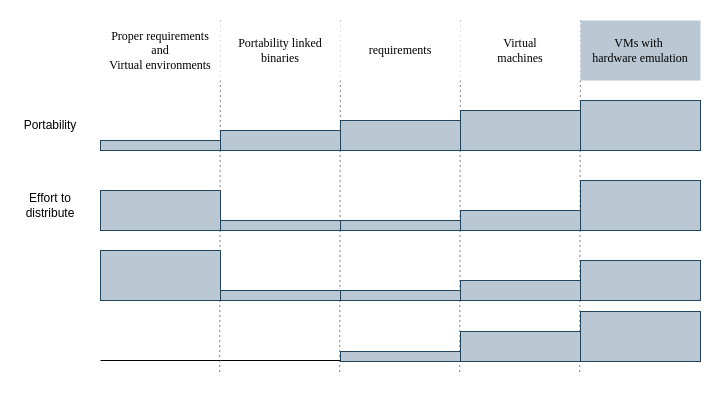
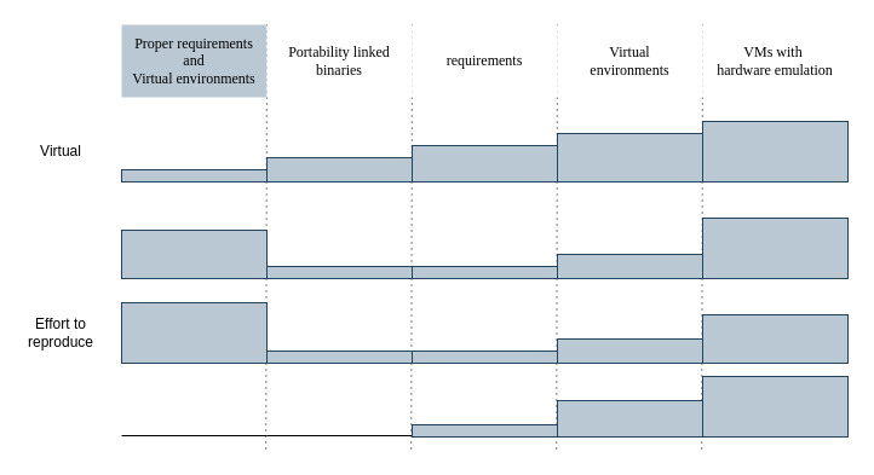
  <mxCell id="0" />
  <mxCell id="1" parent="0" />
  <mxCell id="2" value="" style="endArrow=none;dashed=1;html=1;dashPattern=1 4;strokeWidth=1;rounded=0;entryX=0;entryY=0;entryDx=0;entryDy=0;" parent="1" edge="1"><mxGeometry width="50" height="50" relative="1" as="geometry"><mxPoint x="219.2" y="371" as="sourcePoint" /><mxPoint x="220" y="20" as="targetPoint" /></mxGeometry></mxCell>
  <mxCell id="3" value="" style="endArrow=none;dashed=1;html=1;dashPattern=1 4;strokeWidth=1;rounded=0;entryX=0;entryY=0;entryDx=0;entryDy=0;" parent="1" edge="1"><mxGeometry width="50" height="50" relative="1" as="geometry"><mxPoint x="339.2" y="371" as="sourcePoint" /><mxPoint x="340" y="20" as="targetPoint" /></mxGeometry></mxCell>
  <mxCell id="4" value="" style="endArrow=none;dashed=1;html=1;dashPattern=1 4;strokeWidth=1;rounded=0;entryX=0;entryY=0;entryDx=0;entryDy=0;" parent="1" edge="1"><mxGeometry width="50" height="50" relative="1" as="geometry"><mxPoint x="459.2" y="371" as="sourcePoint" /><mxPoint x="460" y="20" as="targetPoint" /></mxGeometry></mxCell>
  <mxCell id="5" value="" style="endArrow=none;dashed=1;html=1;dashPattern=1 4;strokeWidth=1;rounded=0;entryX=0;entryY=0;entryDx=0;entryDy=0;" parent="1" edge="1"><mxGeometry width="50" height="50" relative="1" as="geometry"><mxPoint x="579.2" y="371" as="sourcePoint" /><mxPoint x="580" y="20" as="targetPoint" /></mxGeometry></mxCell>
- <mxCell id="6" value="&lt;font&gt;Proper requirements&lt;br&gt;and&lt;br&gt;Virtual environments&lt;/font&gt;" style="rounded=0;whiteSpace=wrap;html=1;fontFamily=newcomputermodern;strokeColor=none;" parent="1" vertex="1"><mxGeometry x="100" y="20" width="120" height="60" as="geometry" /></mxCell>
+ <mxCell id="6" value="&lt;font&gt;Proper requirements&lt;br&gt;and&lt;br&gt;Virtual environments&lt;/font&gt;" style="rounded=0;whiteSpace=wrap;html=1;fontFamily=newcomputermodern;strokeColor=none;fillColor=#bac8d3;" parent="1" vertex="1"><mxGeometry x="100" y="20" width="120" height="60" as="geometry" /></mxCell>
  <mxCell id="7" value="Portability linked binaries" style="rounded=0;whiteSpace=wrap;html=1;fontFamily=newcomputermodern;strokeColor=none;" parent="1" vertex="1"><mxGeometry x="220" y="20" width="120" height="60" as="geometry" /></mxCell>
  <mxCell id="8" value="requirements" style="rounded=0;whiteSpace=wrap;html=1;fontFamily=newcomputermodern;strokeColor=none;" parent="1" vertex="1"><mxGeometry x="340" y="20" width="120" height="60" as="geometry" /></mxCell>
- <mxCell id="9" value="Virtual&lt;br&gt;machines" style="rounded=0;whiteSpace=wrap;html=1;fontFamily=newcomputermodern;strokeColor=none;" parent="1" vertex="1"><mxGeometry x="460" y="20" width="120" height="60" as="geometry" /></mxCell>
- <mxCell id="10" value="VMs with&amp;nbsp;&lt;br&gt;hardware emulation" style="rounded=0;whiteSpace=wrap;html=1;fontFamily=newcomputermodern;strokeColor=none;fillColor=#bac8d3;" parent="1" vertex="1"><mxGeometry x="580" y="20" width="120" height="60" as="geometry" /></mxCell>
+ <mxCell id="9" value="Virtual&lt;br&gt;environments" style="rounded=0;whiteSpace=wrap;html=1;fontFamily=newcomputermodern;strokeColor=none;" parent="1" vertex="1"><mxGeometry x="460" y="20" width="120" height="60" as="geometry" /></mxCell>
+ <mxCell id="10" value="VMs with&amp;nbsp;&lt;br&gt;hardware emulation" style="rounded=0;whiteSpace=wrap;html=1;fontFamily=newcomputermodern;strokeColor=none;" parent="1" vertex="1"><mxGeometry x="580" y="20" width="120" height="60" as="geometry" /></mxCell>
  <mxCell id="11" value="" style="rounded=0;whiteSpace=wrap;html=1;fillColor=#bac8d3;strokeColor=#23445d;" parent="1" vertex="1"><mxGeometry x="100" y="140" width="120" height="10" as="geometry" /></mxCell>
  <mxCell id="12" value="" style="rounded=0;whiteSpace=wrap;html=1;fillColor=#bac8d3;strokeColor=#23445d;" parent="1" vertex="1"><mxGeometry x="220" y="130" width="120" height="20" as="geometry" /></mxCell>
  <mxCell id="13" value="" style="rounded=0;whiteSpace=wrap;html=1;fillColor=#bac8d3;strokeColor=#23445d;" parent="1" vertex="1"><mxGeometry x="340" y="120" width="120" height="30" as="geometry" /></mxCell>
  <mxCell id="14" value="" style="rounded=0;whiteSpace=wrap;html=1;fillColor=#bac8d3;strokeColor=#23445d;" parent="1" vertex="1"><mxGeometry x="460" y="110" width="120" height="40" as="geometry" /></mxCell>
  <mxCell id="15" value="" style="rounded=0;whiteSpace=wrap;html=1;fillColor=#bac8d3;strokeColor=#23445d;" parent="1" vertex="1"><mxGeometry x="580" y="100" width="120" height="50" as="geometry" /></mxCell>
- <mxCell id="16" value="Portability" style="text;html=1;strokeColor=none;fillColor=none;align=center;verticalAlign=middle;whiteSpace=wrap;rounded=0;" parent="1" vertex="1"><mxGeometry x="20" y="110" width="60" height="30" as="geometry" /></mxCell>
- <mxCell id="17" value="Effort to distribute" style="text;html=1;strokeColor=none;fillColor=none;align=center;verticalAlign=middle;whiteSpace=wrap;rounded=0;" parent="1" vertex="1"><mxGeometry x="20" y="190" width="60" height="30" as="geometry" /></mxCell>
+ <mxCell id="16" value="Virtual" style="text;html=1;strokeColor=none;fillColor=none;align=center;verticalAlign=middle;whiteSpace=wrap;rounded=0;" parent="1" vertex="1"><mxGeometry x="20" y="110" width="60" height="30" as="geometry" /></mxCell>
  <mxCell id="18" value="" style="rounded=0;whiteSpace=wrap;html=1;fillColor=#bac8d3;strokeColor=#23445d;" parent="1" vertex="1"><mxGeometry x="100" y="190" width="120" height="40" as="geometry" /></mxCell>
  <mxCell id="19" value="" style="rounded=0;whiteSpace=wrap;html=1;fillColor=#bac8d3;strokeColor=#23445d;" parent="1" vertex="1"><mxGeometry x="220" y="220" width="120" height="10" as="geometry" /></mxCell>
  <mxCell id="20" value="" style="rounded=0;whiteSpace=wrap;html=1;fillColor=#bac8d3;strokeColor=#23445d;" parent="1" vertex="1"><mxGeometry x="340" y="220" width="120" height="10" as="geometry" /></mxCell>
  <mxCell id="21" value="" style="rounded=0;whiteSpace=wrap;html=1;fillColor=#bac8d3;strokeColor=#23445d;" parent="1" vertex="1"><mxGeometry x="460" y="210" width="120" height="20" as="geometry" /></mxCell>
  <mxCell id="22" value="" style="rounded=0;whiteSpace=wrap;html=1;fillColor=#bac8d3;strokeColor=#23445d;" parent="1" vertex="1"><mxGeometry x="580" y="180" width="120" height="50" as="geometry" /></mxCell>
  <mxCell id="23" value="" style="endArrow=none;html=1;rounded=0;" parent="1" edge="1"><mxGeometry width="50" height="50" relative="1" as="geometry"><mxPoint x="100" y="360" as="sourcePoint" /><mxPoint x="220" y="360" as="targetPoint" /></mxGeometry></mxCell>
  <mxCell id="24" value="" style="endArrow=none;html=1;rounded=0;" parent="1" edge="1"><mxGeometry width="50" height="50" relative="1" as="geometry"><mxPoint x="220" y="360" as="sourcePoint" /><mxPoint x="340" y="360" as="targetPoint" /></mxGeometry></mxCell>
  <mxCell id="25" value="" style="rounded=0;whiteSpace=wrap;html=1;fillColor=#bac8d3;strokeColor=#23445d;" parent="1" vertex="1"><mxGeometry x="340" y="351" width="120" height="10" as="geometry" /></mxCell>
  <mxCell id="26" value="" style="rounded=0;whiteSpace=wrap;html=1;fillColor=#bac8d3;strokeColor=#23445d;" parent="1" vertex="1"><mxGeometry x="460" y="331" width="120" height="30" as="geometry" /></mxCell>
  <mxCell id="27" value="" style="rounded=0;whiteSpace=wrap;html=1;fillColor=#bac8d3;strokeColor=#23445d;" parent="1" vertex="1"><mxGeometry x="580" y="311" width="120" height="50" as="geometry" /></mxCell>
+ <mxCell id="28" value="Effort to reproduce" style="text;html=1;strokeColor=none;fillColor=none;align=center;verticalAlign=middle;whiteSpace=wrap;rounded=0;" parent="1" vertex="1"><mxGeometry x="20" y="260" width="60" height="30" as="geometry" /></mxCell>
  <mxCell id="29" value="" style="rounded=0;whiteSpace=wrap;html=1;fillColor=#bac8d3;strokeColor=#23445d;" parent="1" vertex="1"><mxGeometry x="100" y="250" width="120" height="50" as="geometry" /></mxCell>
  <mxCell id="30" value="" style="rounded=0;whiteSpace=wrap;html=1;fillColor=#bac8d3;strokeColor=#23445d;" parent="1" vertex="1"><mxGeometry x="220" y="290" width="120" height="10" as="geometry" /></mxCell>
  <mxCell id="31" value="" style="rounded=0;whiteSpace=wrap;html=1;fillColor=#bac8d3;strokeColor=#23445d;" parent="1" vertex="1"><mxGeometry x="340" y="290" width="120" height="10" as="geometry" /></mxCell>
  <mxCell id="32" value="" style="rounded=0;whiteSpace=wrap;html=1;fillColor=#bac8d3;strokeColor=#23445d;" parent="1" vertex="1"><mxGeometry x="460" y="280" width="120" height="20" as="geometry" /></mxCell>
  <mxCell id="33" value="" style="rounded=0;whiteSpace=wrap;html=1;fillColor=#bac8d3;strokeColor=#23445d;" parent="1" vertex="1"><mxGeometry x="580" y="260" width="120" height="40" as="geometry" /></mxCell>
